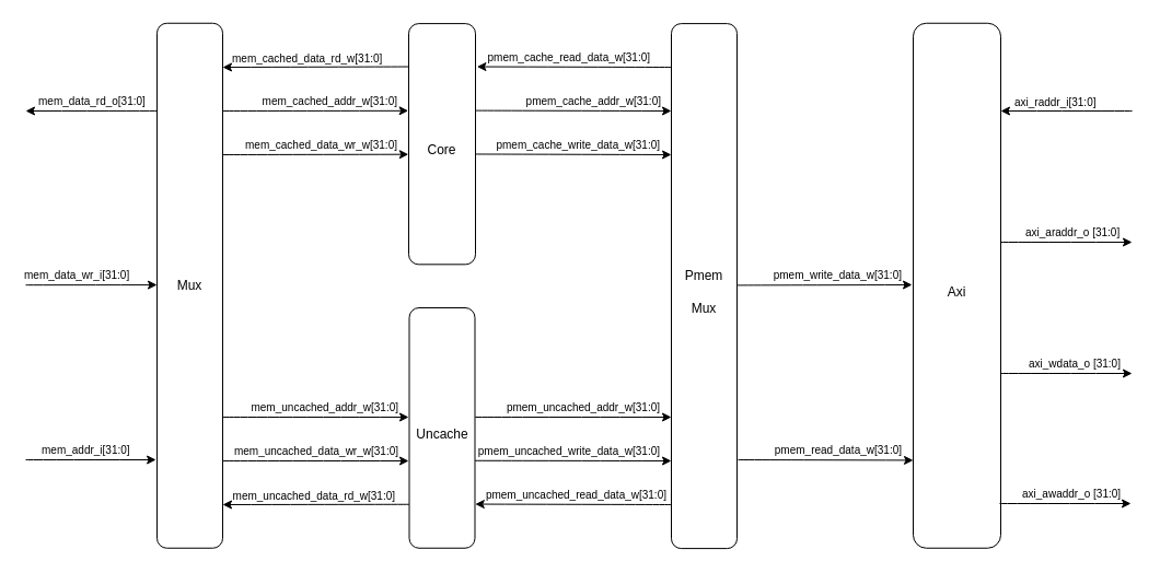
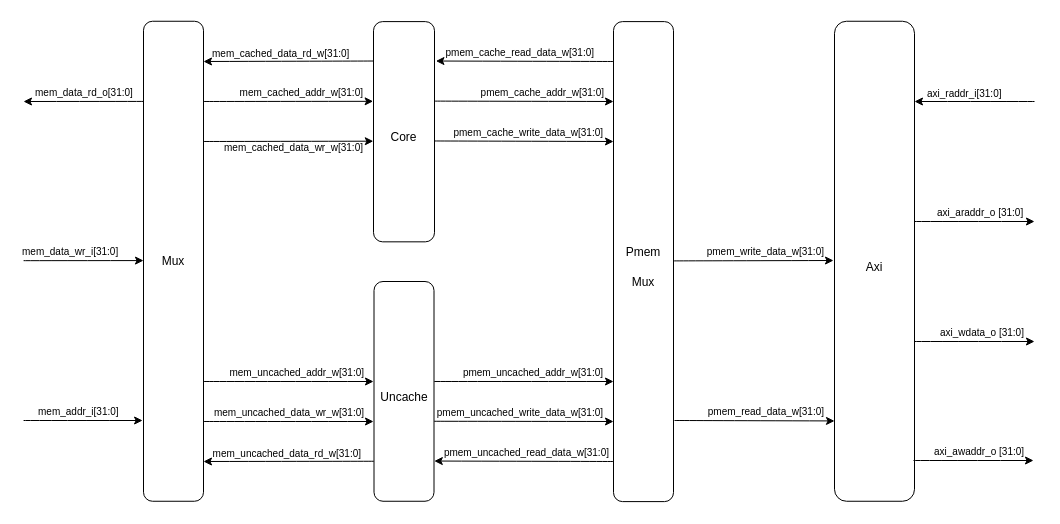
  <mxCell id="0" />
  <mxCell id="1" parent="0" />
  <mxCell id="2" value="&lt;font style=&quot;font-weight: normal; font-size: 12px;&quot;&gt;Uncache&lt;/font&gt;" style="rounded=1;whiteSpace=wrap;html=1;fontStyle=1;fontSize=25;strokeWidth=1;" parent="1" vertex="1"><mxGeometry x="373.5" y="281" width="60" height="219.76" as="geometry" /></mxCell>
  <mxCell id="3" value="&lt;font style=&quot;font-size: 12px; font-weight: normal;&quot;&gt;Pmem &lt;br&gt;Mux&lt;/font&gt;" style="rounded=1;whiteSpace=wrap;html=1;fontStyle=1;fontSize=25;strokeWidth=1;" parent="1" vertex="1"><mxGeometry x="613" y="21.1" width="60" height="480" as="geometry" /></mxCell>
  <mxCell id="4" value="&lt;font style=&quot;font-weight: normal; font-size: 12px;&quot;&gt;Axi&lt;/font&gt;" style="rounded=1;whiteSpace=wrap;html=1;fontStyle=1;fontSize=25;strokeWidth=1;" parent="1" vertex="1"><mxGeometry x="834" y="20.76" width="80" height="480" as="geometry" /></mxCell>
  <mxCell id="5" value="" style="curved=1;endArrow=classic;html=1;rounded=0;fontStyle=1;strokeWidth=1;entryX=-0.001;entryY=0.417;entryDx=0;entryDy=0;entryPerimeter=0;" parent="1" edge="1"><mxGeometry width="50" height="50" relative="1" as="geometry"><mxPoint x="23.08" y="260.17" as="sourcePoint" /><mxPoint x="143" y="260.09" as="targetPoint" /><Array as="points" /></mxGeometry></mxCell>
  <mxCell id="6" value="&lt;font style=&quot;font-size: 10px;&quot;&gt;mem_addr_i[31:0]&lt;/font&gt;" style="text;whiteSpace=wrap;html=1;fontSize=13;fontStyle=0;strokeWidth=1;" parent="1" vertex="1"><mxGeometry x="36.08" y="396" width="96" height="21" as="geometry" /></mxCell>
  <mxCell id="7" value="&lt;font style=&quot;font-size: 10px; font-weight: normal;&quot;&gt;mem_data_wr_i[31:0]&lt;/font&gt;" style="text;whiteSpace=wrap;html=1;fontStyle=1;fontSize=13;strokeWidth=1;" parent="1" vertex="1"><mxGeometry x="20.08" y="235.62" width="99" height="22.77" as="geometry" /></mxCell>
  <mxCell id="8" value="" style="curved=1;endArrow=classic;html=1;rounded=0;fontStyle=1;strokeWidth=1;" parent="1" edge="1"><mxGeometry width="50" height="50" relative="1" as="geometry"><mxPoint x="23.08" y="420" as="sourcePoint" /><mxPoint x="142.08" y="420" as="targetPoint" /><Array as="points" /></mxGeometry></mxCell>
  <mxCell id="9" value="" style="curved=1;endArrow=classic;html=1;rounded=0;fontStyle=1;strokeWidth=1;entryX=-0.003;entryY=0.543;entryDx=0;entryDy=0;entryPerimeter=0;" parent="1" target="43" edge="1"><mxGeometry width="50" height="50" relative="1" as="geometry"><mxPoint x="203" y="141" as="sourcePoint" /><mxPoint x="343" y="141.351" as="targetPoint" /><Array as="points" /></mxGeometry></mxCell>
  <mxCell id="10" value="" style="curved=1;endArrow=classic;html=1;rounded=0;fontStyle=1;strokeWidth=1;entryX=-0.006;entryY=0.362;entryDx=0;entryDy=0;entryPerimeter=0;" parent="1" target="43" edge="1"><mxGeometry width="50" height="50" relative="1" as="geometry"><mxPoint x="203" y="101" as="sourcePoint" /><mxPoint x="342.68" y="101.047" as="targetPoint" /><Array as="points" /></mxGeometry></mxCell>
  <mxCell id="11" value="" style="curved=1;endArrow=classic;html=1;rounded=0;fontStyle=1;strokeWidth=1;" parent="1" edge="1"><mxGeometry width="50" height="50" relative="1" as="geometry"><mxPoint x="203" y="421" as="sourcePoint" /><mxPoint x="373" y="421" as="targetPoint" /><Array as="points" /></mxGeometry></mxCell>
  <mxCell id="12" value="" style="curved=1;endArrow=classic;html=1;rounded=0;fontStyle=1;strokeWidth=1;" parent="1" edge="1"><mxGeometry width="50" height="50" relative="1" as="geometry"><mxPoint x="203" y="381" as="sourcePoint" /><mxPoint x="373" y="381" as="targetPoint" /><Array as="points" /></mxGeometry></mxCell>
- <mxCell id="13" value="&lt;font style=&quot;font-size: 10px;&quot;&gt;mem_cached_data_wr_w[31:0]&lt;/font&gt;" style="text;whiteSpace=wrap;html=1;fontStyle=0;fontSize=13;align=right;strokeWidth=1;" parent="1" vertex="1"><mxGeometry x="225" y="117.4" width="140" height="27.63" as="geometry" /></mxCell>
+ <mxCell id="13" value="&lt;font style=&quot;font-size: 10px;&quot;&gt;mem_cached_data_wr_w[31:0]&lt;/font&gt;" style="text;whiteSpace=wrap;html=1;fontStyle=0;fontSize=13;align=right;strokeWidth=1;" parent="1" vertex="1"><mxGeometry x="225" y="132.4" width="140" height="27.63" as="geometry" /></mxCell>
  <mxCell id="14" value="&lt;font size=&quot;1&quot; style=&quot;&quot;&gt;mem_cached_addr_w[31:0]&lt;/font&gt;" style="text;whiteSpace=wrap;html=1;fontSize=13;align=right;fontStyle=0;strokeWidth=1;" parent="1" vertex="1"><mxGeometry x="234" y="77" width="131" height="27.34" as="geometry" /></mxCell>
  <mxCell id="15" value="&lt;font size=&quot;1&quot; style=&quot;&quot;&gt;mem_uncached_data_wr_w[31:0]&lt;/font&gt;" style="text;whiteSpace=wrap;html=1;fontSize=13;align=right;fontStyle=0;strokeWidth=1;" parent="1" vertex="1"><mxGeometry x="192" y="397" width="174" height="24" as="geometry" /></mxCell>
  <mxCell id="16" value="&lt;font size=&quot;1&quot; style=&quot;&quot;&gt;mem_uncached_addr_w[31:0]&lt;/font&gt;" style="text;whiteSpace=wrap;html=1;fontStyle=0;fontSize=13;align=right;strokeWidth=1;" parent="1" vertex="1"><mxGeometry x="213" y="357.31" width="153" height="23.57" as="geometry" /></mxCell>
  <mxCell id="17" value="" style="curved=1;endArrow=classic;html=1;rounded=0;fontStyle=1;strokeWidth=1;exitX=0.002;exitY=0.179;exitDx=0;exitDy=0;exitPerimeter=0;" parent="1" source="43" edge="1"><mxGeometry width="50" height="50" relative="1" as="geometry"><mxPoint x="343" y="60.743" as="sourcePoint" /><mxPoint x="203" y="61" as="targetPoint" /><Array as="points" /></mxGeometry></mxCell>
  <mxCell id="18" value="" style="curved=1;endArrow=classic;html=1;rounded=0;fontStyle=1;strokeWidth=1;exitX=-0.002;exitY=0.818;exitDx=0;exitDy=0;exitPerimeter=0;" parent="1" source="2" edge="1"><mxGeometry width="50" height="50" relative="1" as="geometry"><mxPoint x="343.08" y="460.544" as="sourcePoint" /><mxPoint x="203" y="461" as="targetPoint" /><Array as="points" /></mxGeometry></mxCell>
  <mxCell id="19" value="&lt;font style=&quot;font-size: 10px;&quot;&gt;mem_cached_data_rd_w[31:0]&lt;/font&gt;" style="text;whiteSpace=wrap;html=1;fontSize=13;fontStyle=0;strokeWidth=1;" parent="1" vertex="1"><mxGeometry x="210" y="38.34" width="140" height="24.34" as="geometry" /></mxCell>
  <mxCell id="20" value="&lt;font size=&quot;1&quot; style=&quot;&quot;&gt;mem_uncached_data_rd_w[31:0]&lt;/font&gt;" style="text;whiteSpace=wrap;html=1;fontSize=13;align=right;fontStyle=0;strokeWidth=1;" parent="1" vertex="1"><mxGeometry x="213" y="438" width="150" height="20" as="geometry" /></mxCell>
  <mxCell id="21" value="&lt;font style=&quot;font-size: 10px;&quot;&gt;pmem_cache_write_data_w[31:0]&lt;/font&gt;" style="text;whiteSpace=wrap;html=1;fontSize=13;align=right;strokeWidth=1;" parent="1" vertex="1"><mxGeometry x="449" y="117.4" width="156" height="22.86" as="geometry" /></mxCell>
  <mxCell id="22" value="&lt;font size=&quot;1&quot; style=&quot;&quot;&gt;pmem_uncached_write_data_w[31:0]&lt;/font&gt;" style="text;whiteSpace=wrap;html=1;strokeWidth=1;fontSize=13;align=right;" parent="1" vertex="1"><mxGeometry x="431.5" y="397" width="173" height="20.69" as="geometry" /></mxCell>
  <mxCell id="23" value="&lt;font style=&quot;font-size: 10px;&quot;&gt;pmem_cache_addr_w[31:0]&lt;/font&gt;" style="text;whiteSpace=wrap;html=1;fontSize=13;align=right;strokeWidth=1;" parent="1" vertex="1"><mxGeometry x="470" y="76.67" width="136" height="19" as="geometry" /></mxCell>
  <mxCell id="24" value="&lt;font style=&quot;&quot;&gt;&lt;font style=&quot;font-size: 10px;&quot;&gt;pmem_uncached_addr_w[31:0]&lt;/font&gt;&lt;br style=&quot;font-size: 13px;&quot;&gt;&lt;/font&gt;" style="text;whiteSpace=wrap;html=1;fontSize=13;align=right;strokeWidth=1;" parent="1" vertex="1"><mxGeometry x="449" y="357" width="156" height="18.69" as="geometry" /></mxCell>
  <mxCell id="25" value="&lt;font style=&quot;font-size: 10px;&quot;&gt;pmem_cache_read_data_w[31:0]&lt;/font&gt;" style="text;whiteSpace=wrap;html=1;fontSize=13;align=right;strokeWidth=1;" parent="1" vertex="1"><mxGeometry x="446" y="37.34" width="150" height="30" as="geometry" /></mxCell>
  <mxCell id="26" value="&lt;font size=&quot;1&quot; style=&quot;&quot;&gt;pmem_uncached_read_data_w[31:0]&lt;/font&gt;" style="text;whiteSpace=wrap;html=1;fontSize=13;align=right;strokeWidth=1;" parent="1" vertex="1"><mxGeometry x="457" y="437.1" width="154" height="22.9" as="geometry" /></mxCell>
  <mxCell id="27" value="" style="curved=1;endArrow=classic;html=1;rounded=0;fontStyle=1;strokeWidth=1;entryX=0;entryY=0.666;entryDx=0;entryDy=0;entryPerimeter=0;" parent="1" edge="1"><mxGeometry width="50" height="50" relative="1" as="geometry"><mxPoint x="674" y="420" as="sourcePoint" /><mxPoint x="834" y="420.44" as="targetPoint" /><Array as="points" /></mxGeometry></mxCell>
  <mxCell id="28" value="" style="curved=1;endArrow=classic;html=1;rounded=0;fontStyle=1;strokeWidth=1;entryX=-0.003;entryY=0.417;entryDx=0;entryDy=0;entryPerimeter=0;" parent="1" edge="1"><mxGeometry width="50" height="50" relative="1" as="geometry"><mxPoint x="673.24" y="260.39" as="sourcePoint" /><mxPoint x="833" y="260.01" as="targetPoint" /><Array as="points" /></mxGeometry></mxCell>
  <mxCell id="29" value="&lt;font size=&quot;1&quot; style=&quot;&quot;&gt;pmem_read_data_w[31:0]&lt;/font&gt;" style="text;whiteSpace=wrap;html=1;fontSize=13;align=right;strokeWidth=1;" parent="1" vertex="1"><mxGeometry x="690" y="396" width="136" height="29.67" as="geometry" /></mxCell>
  <mxCell id="30" value="&lt;font size=&quot;1&quot; style=&quot;&quot;&gt;pmem_write_data_w[31:0]&lt;/font&gt;" style="text;whiteSpace=wrap;html=1;strokeWidth=1;fontSize=13;align=right;" parent="1" vertex="1"><mxGeometry x="688.24" y="236.09" width="138" height="22.67" as="geometry" /></mxCell>
  <mxCell id="31" value="" style="curved=1;endArrow=classic;html=1;rounded=0;fontStyle=1;strokeWidth=1;" parent="1" edge="1"><mxGeometry width="50" height="50" relative="1" as="geometry"><mxPoint x="1034" y="101" as="sourcePoint" /><mxPoint x="914" y="101" as="targetPoint" /><Array as="points" /></mxGeometry></mxCell>
  <mxCell id="32" value="" style="curved=1;endArrow=classic;html=1;rounded=0;fontStyle=1;strokeWidth=1;exitX=0.001;exitY=0.167;exitDx=0;exitDy=0;exitPerimeter=0;" parent="1" edge="1"><mxGeometry width="50" height="50" relative="1" as="geometry"><mxPoint x="143.08" y="100.92" as="sourcePoint" /><mxPoint x="23" y="101" as="targetPoint" /><Array as="points" /></mxGeometry></mxCell>
  <mxCell id="33" value="&lt;font style=&quot;font-size: 10px;&quot;&gt;mem_data_rd_o[31:0]&lt;/font&gt;" style="text;whiteSpace=wrap;html=1;fontSize=13;fontStyle=0;strokeWidth=1;" parent="1" vertex="1"><mxGeometry x="33" y="77" width="100" height="20" as="geometry" /></mxCell>
  <mxCell id="34" value="" style="curved=1;endArrow=classic;html=1;rounded=0;fontStyle=1;strokeWidth=1;" parent="1" edge="1"><mxGeometry width="50" height="50" relative="1" as="geometry"><mxPoint x="914" y="221" as="sourcePoint" /><mxPoint x="1034" y="221" as="targetPoint" /><Array as="points" /></mxGeometry></mxCell>
  <mxCell id="35" value="" style="curved=1;endArrow=classic;html=1;rounded=0;fontStyle=1;strokeWidth=1;" parent="1" edge="1"><mxGeometry width="50" height="50" relative="1" as="geometry"><mxPoint x="914" y="341" as="sourcePoint" /><mxPoint x="1034" y="341" as="targetPoint" /><Array as="points" /></mxGeometry></mxCell>
  <mxCell id="36" value="" style="curved=1;endArrow=classic;html=1;rounded=0;fontStyle=1;strokeWidth=1;" parent="1" edge="1"><mxGeometry width="50" height="50" relative="1" as="geometry"><mxPoint x="913" y="460" as="sourcePoint" /><mxPoint x="1033" y="460" as="targetPoint" /><Array as="points" /></mxGeometry></mxCell>
  <mxCell id="37" value="&lt;font style=&quot;font-size: 10px; font-weight: normal;&quot;&gt;axi_wdata_o [31:0]&lt;/font&gt;" style="text;whiteSpace=wrap;html=1;fontSize=13;fontStyle=1;align=left;strokeWidth=1;" parent="1" vertex="1"><mxGeometry x="938" y="317" width="93" height="20" as="geometry" /></mxCell>
  <mxCell id="38" value="&lt;font style=&quot;font-size: 10px; font-weight: normal;&quot;&gt;axi_awaddr_o [31:0]&lt;/font&gt;" style="text;whiteSpace=wrap;html=1;fontSize=13;fontStyle=1;align=left;strokeWidth=1;" parent="1" vertex="1"><mxGeometry x="932" y="435.96" width="103" height="25.04" as="geometry" /></mxCell>
  <mxCell id="39" value="&lt;font style=&quot;font-size: 10px; font-weight: normal;&quot;&gt;axi_araddr_o [31:0]&lt;/font&gt;" style="text;whiteSpace=wrap;html=1;fontSize=13;fontStyle=1;align=left;strokeWidth=1;" parent="1" vertex="1"><mxGeometry x="935" y="197" width="103" height="26.3" as="geometry" /></mxCell>
  <mxCell id="40" value="" style="group;strokeWidth=1;" parent="1" vertex="1" connectable="0"><mxGeometry x="373" y="21.1" width="61" height="220.24" as="geometry" /></mxCell>
  <mxCell id="41" value="TAG RAM" style="rounded=1;whiteSpace=wrap;html=1;strokeWidth=1;" parent="40" vertex="1"><mxGeometry x="12.648" y="16.627" width="35.704" height="49.881" as="geometry" /></mxCell>
  <mxCell id="42" value="DATA RAM" style="rounded=1;whiteSpace=wrap;html=1;strokeWidth=1;" parent="40" vertex="1"><mxGeometry x="12.648" y="149.644" width="35.704" height="49.881" as="geometry" /></mxCell>
  <mxCell id="43" value="&lt;font style=&quot;font-weight: normal; font-size: 12px;&quot;&gt;Core&lt;/font&gt;" style="rounded=1;whiteSpace=wrap;html=1;fontStyle=1;fontSize=25;strokeWidth=1;" parent="40" vertex="1"><mxGeometry width="61" height="220.24" as="geometry" /></mxCell>
  <mxCell id="44" value="" style="curved=1;endArrow=classic;html=1;rounded=0;fontStyle=1;strokeWidth=1;exitX=1.002;exitY=0.636;exitDx=0;exitDy=0;exitPerimeter=0;" parent="1" source="2" edge="1"><mxGeometry width="50" height="50" relative="1" as="geometry"><mxPoint x="443" y="421" as="sourcePoint" /><mxPoint x="613" y="421" as="targetPoint" /><Array as="points" /></mxGeometry></mxCell>
  <mxCell id="45" value="" style="curved=1;endArrow=classic;html=1;rounded=0;fontStyle=1;strokeWidth=1;exitX=1.005;exitY=0.455;exitDx=0;exitDy=0;exitPerimeter=0;" parent="1" source="2" edge="1"><mxGeometry width="50" height="50" relative="1" as="geometry"><mxPoint x="443" y="380.88" as="sourcePoint" /><mxPoint x="613" y="381" as="targetPoint" /><Array as="points" /></mxGeometry></mxCell>
  <mxCell id="46" value="" style="curved=1;endArrow=classic;html=1;rounded=0;fontStyle=1;strokeWidth=1;entryX=1.005;entryY=0.817;entryDx=0;entryDy=0;entryPerimeter=0;" parent="1" target="2" edge="1"><mxGeometry width="50" height="50" relative="1" as="geometry"><mxPoint x="613" y="461" as="sourcePoint" /><mxPoint x="442.998" y="461" as="targetPoint" /><Array as="points" /></mxGeometry></mxCell>
  <mxCell id="47" value="&lt;span style=&quot;&quot;&gt;&lt;font style=&quot;font-size: 10px;&quot;&gt;axi_raddr_i[31:0]&lt;/font&gt;&lt;/span&gt;" style="text;whiteSpace=wrap;html=1;fontSize=13;fontStyle=0;align=left;strokeWidth=1;" parent="1" vertex="1"><mxGeometry x="925" y="78" width="86" height="20" as="geometry" /></mxCell>
  <mxCell id="48" value="" style="curved=1;endArrow=classic;html=1;rounded=0;fontStyle=1;strokeWidth=1;entryX=1.007;entryY=0.179;entryDx=0;entryDy=0;entryPerimeter=0;" parent="1" edge="1"><mxGeometry width="50" height="50" relative="1" as="geometry"><mxPoint x="613" y="61" as="sourcePoint" /><mxPoint x="435.427" y="60.523" as="targetPoint" /><Array as="points" /></mxGeometry></mxCell>
  <mxCell id="49" value="" style="curved=1;endArrow=classic;html=1;rounded=0;fontStyle=1;strokeWidth=1;exitX=1.001;exitY=0.361;exitDx=0;exitDy=0;exitPerimeter=0;" parent="1" source="43" edge="1"><mxGeometry width="50" height="50" relative="1" as="geometry"><mxPoint x="444" y="100.675" as="sourcePoint" /><mxPoint x="613" y="101" as="targetPoint" /><Array as="points" /></mxGeometry></mxCell>
  <mxCell id="50" value="" style="curved=1;endArrow=classic;html=1;rounded=0;fontStyle=1;strokeWidth=1;exitX=0.992;exitY=0.542;exitDx=0;exitDy=0;exitPerimeter=0;" parent="1" source="43" edge="1"><mxGeometry width="50" height="50" relative="1" as="geometry"><mxPoint x="443" y="141.002" as="sourcePoint" /><mxPoint x="613" y="141" as="targetPoint" /><Array as="points" /></mxGeometry></mxCell>
  <mxCell id="51" value="&lt;font style=&quot;font-weight: normal; font-size: 12px;&quot;&gt;Mux&lt;/font&gt;" style="rounded=1;whiteSpace=wrap;html=1;fontStyle=1;strokeWidth=1;" parent="1" vertex="1"><mxGeometry x="143" y="20.76" width="60" height="480" as="geometry" /></mxCell>
